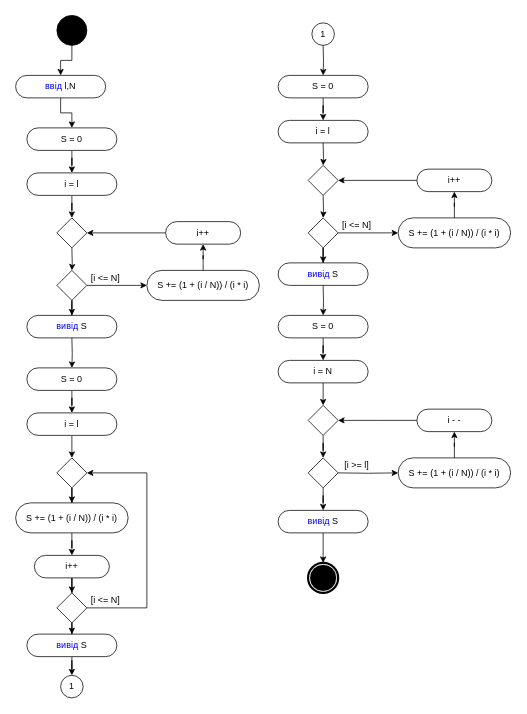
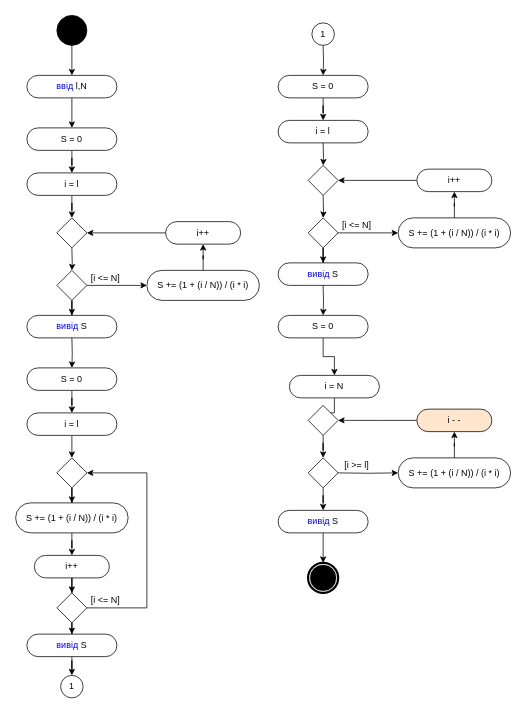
  <mxCell id="0" />
  <mxCell id="1" parent="0" />
  <mxCell id="2" value="" style="edgeStyle=orthogonalEdgeStyle;rounded=0;orthogonalLoop=1;jettySize=auto;html=1;" edge="1" parent="1" source="3" target="6"><mxGeometry relative="1" as="geometry" /></mxCell>
  <mxCell id="3" value="" style="ellipse;whiteSpace=wrap;html=1;rounded=0;shadow=0;comic=0;labelBackgroundColor=none;strokeWidth=1;fillColor=#000000;fontFamily=Verdana;fontSize=12;align=center;" parent="1" vertex="1"><mxGeometry x="75" y="20" width="40" height="40" as="geometry" /></mxCell>
  <mxCell id="4" value="" style="shape=mxgraph.bpmn.shape;html=1;verticalLabelPosition=bottom;labelBackgroundColor=#ffffff;verticalAlign=top;perimeter=ellipsePerimeter;outline=end;symbol=terminate;rounded=0;shadow=0;comic=0;strokeWidth=1;fontFamily=Verdana;fontSize=12;align=center;" parent="1" vertex="1"><mxGeometry x="410" y="750" width="40" height="40" as="geometry" /></mxCell>
  <mxCell id="5" value="" style="edgeStyle=orthogonalEdgeStyle;rounded=0;orthogonalLoop=1;jettySize=auto;html=1;entryX=0.5;entryY=0;entryDx=0;entryDy=0;" edge="1" parent="1" source="6" target="8"><mxGeometry relative="1" as="geometry" /></mxCell>
- <mxCell id="6" value="&lt;font color=&quot;#0000ff&quot;&gt;ввід&lt;/font&gt; l,N" style="rounded=1;whiteSpace=wrap;html=1;arcSize=50;" vertex="1" parent="1"><mxGeometry x="20" y="100" width="120" height="30" as="geometry" /></mxCell>
+ <mxCell id="6" value="&lt;font color=&quot;#0000ff&quot;&gt;ввід&lt;/font&gt; l,N" style="rounded=1;whiteSpace=wrap;html=1;arcSize=50;" vertex="1" parent="1"><mxGeometry x="35" y="100" width="120" height="30" as="geometry" /></mxCell>
  <mxCell id="7" value="" style="edgeStyle=orthogonalEdgeStyle;rounded=0;orthogonalLoop=1;jettySize=auto;html=1;" edge="1" parent="1" source="8" target="10"><mxGeometry relative="1" as="geometry" /></mxCell>
  <mxCell id="8" value="S = 0" style="rounded=1;whiteSpace=wrap;html=1;arcSize=50;" vertex="1" parent="1"><mxGeometry x="35" y="170" width="120" height="30" as="geometry" /></mxCell>
  <mxCell id="9" value="" style="edgeStyle=orthogonalEdgeStyle;rounded=0;orthogonalLoop=1;jettySize=auto;html=1;" edge="1" parent="1" source="10" target="11"><mxGeometry relative="1" as="geometry" /></mxCell>
  <mxCell id="10" value="i = l" style="rounded=1;whiteSpace=wrap;html=1;arcSize=50;" vertex="1" parent="1"><mxGeometry x="35" y="230" width="120" height="30" as="geometry" /></mxCell>
  <mxCell id="11" value="" style="rhombus;whiteSpace=wrap;html=1;" vertex="1" parent="1"><mxGeometry x="75" y="290" width="40" height="40" as="geometry" /></mxCell>
  <mxCell id="12" value="" style="edgeStyle=orthogonalEdgeStyle;rounded=0;orthogonalLoop=1;jettySize=auto;html=1;" edge="1" parent="1" target="15"><mxGeometry relative="1" as="geometry"><mxPoint x="95" y="330" as="sourcePoint" /></mxGeometry></mxCell>
  <mxCell id="13" value="" style="edgeStyle=orthogonalEdgeStyle;rounded=0;orthogonalLoop=1;jettySize=auto;html=1;" edge="1" parent="1" source="15" target="17"><mxGeometry relative="1" as="geometry" /></mxCell>
  <mxCell id="14" value="" style="edgeStyle=orthogonalEdgeStyle;rounded=0;orthogonalLoop=1;jettySize=auto;html=1;" edge="1" parent="1" source="15" target="21"><mxGeometry relative="1" as="geometry" /></mxCell>
  <mxCell id="15" value="" style="rhombus;whiteSpace=wrap;html=1;" vertex="1" parent="1"><mxGeometry x="75" y="360" width="40" height="40" as="geometry" /></mxCell>
  <mxCell id="16" value="" style="edgeStyle=orthogonalEdgeStyle;rounded=0;orthogonalLoop=1;jettySize=auto;html=1;" edge="1" parent="1" source="17" target="19"><mxGeometry relative="1" as="geometry" /></mxCell>
  <mxCell id="17" value="&lt;span&gt;S += (1 + (i / N)) / (i * i)&lt;/span&gt;" style="rounded=1;whiteSpace=wrap;html=1;arcSize=50;" vertex="1" parent="1"><mxGeometry x="195" y="360" width="150" height="40" as="geometry" /></mxCell>
  <mxCell id="18" value="" style="edgeStyle=orthogonalEdgeStyle;rounded=0;orthogonalLoop=1;jettySize=auto;html=1;" edge="1" parent="1" source="19" target="11"><mxGeometry relative="1" as="geometry" /></mxCell>
  <mxCell id="19" value="&lt;span&gt;i++&lt;/span&gt;" style="rounded=1;whiteSpace=wrap;html=1;arcSize=50;" vertex="1" parent="1"><mxGeometry x="220" y="295" width="100" height="30" as="geometry" /></mxCell>
  <mxCell id="20" value="[i &amp;lt;= N]" style="text;html=1;strokeColor=none;fillColor=none;align=center;verticalAlign=middle;whiteSpace=wrap;rounded=0;" vertex="1" parent="1"><mxGeometry x="115" y="360" width="50" height="20" as="geometry" /></mxCell>
  <mxCell id="21" value="&lt;font color=&quot;#0000ff&quot;&gt;вивід&lt;/font&gt;&amp;nbsp;S" style="rounded=1;whiteSpace=wrap;html=1;arcSize=50;" vertex="1" parent="1"><mxGeometry x="35" y="420" width="120" height="30" as="geometry" /></mxCell>
  <mxCell id="22" value="" style="edgeStyle=orthogonalEdgeStyle;rounded=0;orthogonalLoop=1;jettySize=auto;html=1;entryX=0.5;entryY=0;entryDx=0;entryDy=0;" edge="1" parent="1" target="24"><mxGeometry relative="1" as="geometry"><mxPoint x="95" y="450" as="sourcePoint" /></mxGeometry></mxCell>
  <mxCell id="23" value="" style="edgeStyle=orthogonalEdgeStyle;rounded=0;orthogonalLoop=1;jettySize=auto;html=1;" edge="1" parent="1" source="24" target="26"><mxGeometry relative="1" as="geometry" /></mxCell>
  <mxCell id="24" value="S = 0" style="rounded=1;whiteSpace=wrap;html=1;arcSize=50;" vertex="1" parent="1"><mxGeometry x="35" y="490" width="120" height="30" as="geometry" /></mxCell>
  <mxCell id="25" value="" style="edgeStyle=orthogonalEdgeStyle;rounded=0;orthogonalLoop=1;jettySize=auto;html=1;" edge="1" parent="1" source="26"><mxGeometry relative="1" as="geometry"><mxPoint x="95" y="610" as="targetPoint" /></mxGeometry></mxCell>
  <mxCell id="26" value="i = l" style="rounded=1;whiteSpace=wrap;html=1;arcSize=50;" vertex="1" parent="1"><mxGeometry x="35" y="550" width="120" height="30" as="geometry" /></mxCell>
  <mxCell id="27" value="" style="edgeStyle=orthogonalEdgeStyle;rounded=0;orthogonalLoop=1;jettySize=auto;html=1;entryX=0.5;entryY=0;entryDx=0;entryDy=0;" edge="1" parent="1" source="28" target="30"><mxGeometry relative="1" as="geometry"><Array as="points" /></mxGeometry></mxCell>
  <mxCell id="28" value="" style="rhombus;whiteSpace=wrap;html=1;" vertex="1" parent="1"><mxGeometry x="75" y="610" width="40" height="40" as="geometry" /></mxCell>
  <mxCell id="29" value="" style="edgeStyle=orthogonalEdgeStyle;rounded=0;orthogonalLoop=1;jettySize=auto;html=1;" edge="1" parent="1" source="30" target="32"><mxGeometry relative="1" as="geometry" /></mxCell>
  <mxCell id="30" value="&lt;span&gt;S += (1 + (i / N)) / (i * i)&lt;/span&gt;" style="rounded=1;whiteSpace=wrap;html=1;arcSize=50;" vertex="1" parent="1"><mxGeometry x="20" y="670" width="150" height="40" as="geometry" /></mxCell>
  <mxCell id="31" style="edgeStyle=orthogonalEdgeStyle;rounded=0;orthogonalLoop=1;jettySize=auto;html=1;entryX=0.5;entryY=0;entryDx=0;entryDy=0;" edge="1" parent="1" source="32" target="35"><mxGeometry relative="1" as="geometry"><mxPoint x="195" y="800" as="targetPoint" /></mxGeometry></mxCell>
  <mxCell id="32" value="&lt;span&gt;i++&lt;/span&gt;" style="rounded=1;whiteSpace=wrap;html=1;arcSize=50;" vertex="1" parent="1"><mxGeometry x="45" y="740" width="100" height="30" as="geometry" /></mxCell>
  <mxCell id="33" style="edgeStyle=orthogonalEdgeStyle;rounded=0;orthogonalLoop=1;jettySize=auto;html=1;exitX=1;exitY=0.5;exitDx=0;exitDy=0;entryX=1;entryY=0.5;entryDx=0;entryDy=0;" edge="1" parent="1" source="35" target="28"><mxGeometry relative="1" as="geometry"><Array as="points"><mxPoint x="195" y="810" /><mxPoint x="195" y="630" /></Array></mxGeometry></mxCell>
  <mxCell id="34" value="" style="edgeStyle=orthogonalEdgeStyle;rounded=0;orthogonalLoop=1;jettySize=auto;html=1;" edge="1" parent="1" source="35" target="38"><mxGeometry relative="1" as="geometry" /></mxCell>
  <mxCell id="35" value="" style="rhombus;whiteSpace=wrap;html=1;" vertex="1" parent="1"><mxGeometry x="75" y="790" width="40" height="40" as="geometry" /></mxCell>
  <mxCell id="36" value="[i &amp;lt;= N]" style="text;html=1;strokeColor=none;fillColor=none;align=center;verticalAlign=middle;whiteSpace=wrap;rounded=0;" vertex="1" parent="1"><mxGeometry x="115" y="790" width="50" height="20" as="geometry" /></mxCell>
  <mxCell id="37" value="" style="edgeStyle=orthogonalEdgeStyle;rounded=0;orthogonalLoop=1;jettySize=auto;html=1;" edge="1" parent="1" source="38" target="39"><mxGeometry relative="1" as="geometry" /></mxCell>
  <mxCell id="38" value="&lt;font color=&quot;#0000ff&quot;&gt;вивід&lt;/font&gt;&amp;nbsp;S" style="rounded=1;whiteSpace=wrap;html=1;arcSize=50;" vertex="1" parent="1"><mxGeometry x="35" y="845" width="120" height="30" as="geometry" /></mxCell>
  <mxCell id="39" value="1" style="ellipse;whiteSpace=wrap;html=1;aspect=fixed;" vertex="1" parent="1"><mxGeometry x="80" y="900" width="30" height="30" as="geometry" /></mxCell>
  <mxCell id="40" value="1" style="ellipse;whiteSpace=wrap;html=1;aspect=fixed;" vertex="1" parent="1"><mxGeometry x="415" y="30" width="30" height="30" as="geometry" /></mxCell>
  <mxCell id="41" value="" style="edgeStyle=orthogonalEdgeStyle;rounded=0;orthogonalLoop=1;jettySize=auto;html=1;entryX=0.5;entryY=0;entryDx=0;entryDy=0;" edge="1" parent="1" target="43"><mxGeometry relative="1" as="geometry"><mxPoint x="430" y="60" as="sourcePoint" /></mxGeometry></mxCell>
  <mxCell id="42" value="" style="edgeStyle=orthogonalEdgeStyle;rounded=0;orthogonalLoop=1;jettySize=auto;html=1;" edge="1" parent="1" source="43" target="44"><mxGeometry relative="1" as="geometry" /></mxCell>
  <mxCell id="43" value="S = 0" style="rounded=1;whiteSpace=wrap;html=1;arcSize=50;" vertex="1" parent="1"><mxGeometry x="370" y="100" width="120" height="30" as="geometry" /></mxCell>
  <mxCell id="44" value="i = l" style="rounded=1;whiteSpace=wrap;html=1;arcSize=50;" vertex="1" parent="1"><mxGeometry x="370" y="160" width="120" height="30" as="geometry" /></mxCell>
  <mxCell id="45" value="" style="edgeStyle=orthogonalEdgeStyle;rounded=0;orthogonalLoop=1;jettySize=auto;html=1;" edge="1" parent="1" target="46"><mxGeometry relative="1" as="geometry"><mxPoint x="430" y="190" as="sourcePoint" /></mxGeometry></mxCell>
  <mxCell id="46" value="" style="rhombus;whiteSpace=wrap;html=1;" vertex="1" parent="1"><mxGeometry x="410" y="220" width="40" height="40" as="geometry" /></mxCell>
  <mxCell id="47" value="" style="edgeStyle=orthogonalEdgeStyle;rounded=0;orthogonalLoop=1;jettySize=auto;html=1;" edge="1" parent="1" target="50"><mxGeometry relative="1" as="geometry"><mxPoint x="430" y="260" as="sourcePoint" /></mxGeometry></mxCell>
  <mxCell id="48" value="" style="edgeStyle=orthogonalEdgeStyle;rounded=0;orthogonalLoop=1;jettySize=auto;html=1;" edge="1" parent="1" source="50" target="52"><mxGeometry relative="1" as="geometry" /></mxCell>
  <mxCell id="49" value="" style="edgeStyle=orthogonalEdgeStyle;rounded=0;orthogonalLoop=1;jettySize=auto;html=1;" edge="1" parent="1" source="50" target="56"><mxGeometry relative="1" as="geometry" /></mxCell>
  <mxCell id="50" value="" style="rhombus;whiteSpace=wrap;html=1;" vertex="1" parent="1"><mxGeometry x="410" y="290" width="40" height="40" as="geometry" /></mxCell>
  <mxCell id="51" value="" style="edgeStyle=orthogonalEdgeStyle;rounded=0;orthogonalLoop=1;jettySize=auto;html=1;" edge="1" parent="1" source="52" target="54"><mxGeometry relative="1" as="geometry" /></mxCell>
  <mxCell id="52" value="&lt;span&gt;S += (1 + (i / N)) / (i * i)&lt;/span&gt;" style="rounded=1;whiteSpace=wrap;html=1;arcSize=50;" vertex="1" parent="1"><mxGeometry x="530" y="290" width="150" height="40" as="geometry" /></mxCell>
  <mxCell id="53" value="" style="edgeStyle=orthogonalEdgeStyle;rounded=0;orthogonalLoop=1;jettySize=auto;html=1;" edge="1" parent="1" source="54" target="46"><mxGeometry relative="1" as="geometry" /></mxCell>
  <mxCell id="54" value="&lt;span&gt;i++&lt;/span&gt;" style="rounded=1;whiteSpace=wrap;html=1;arcSize=50;" vertex="1" parent="1"><mxGeometry x="555" y="225" width="100" height="30" as="geometry" /></mxCell>
  <mxCell id="55" value="[i &amp;lt;= N]" style="text;html=1;strokeColor=none;fillColor=none;align=center;verticalAlign=middle;whiteSpace=wrap;rounded=0;" vertex="1" parent="1"><mxGeometry x="450" y="290" width="50" height="20" as="geometry" /></mxCell>
  <mxCell id="56" value="&lt;font color=&quot;#0000ff&quot;&gt;вивід&lt;/font&gt;&amp;nbsp;S" style="rounded=1;whiteSpace=wrap;html=1;arcSize=50;" vertex="1" parent="1"><mxGeometry x="370" y="350" width="120" height="30" as="geometry" /></mxCell>
  <mxCell id="57" value="" style="edgeStyle=orthogonalEdgeStyle;rounded=0;orthogonalLoop=1;jettySize=auto;html=1;entryX=0.5;entryY=0;entryDx=0;entryDy=0;" edge="1" parent="1" target="59"><mxGeometry relative="1" as="geometry"><mxPoint x="430" y="380" as="sourcePoint" /></mxGeometry></mxCell>
  <mxCell id="58" value="" style="edgeStyle=orthogonalEdgeStyle;rounded=0;orthogonalLoop=1;jettySize=auto;html=1;" edge="1" parent="1" source="59" target="61"><mxGeometry relative="1" as="geometry" /></mxCell>
  <mxCell id="59" value="S = 0" style="rounded=1;whiteSpace=wrap;html=1;arcSize=50;" vertex="1" parent="1"><mxGeometry x="370" y="420" width="120" height="30" as="geometry" /></mxCell>
  <mxCell id="60" value="" style="edgeStyle=orthogonalEdgeStyle;rounded=0;orthogonalLoop=1;jettySize=auto;html=1;" edge="1" parent="1" source="61"><mxGeometry relative="1" as="geometry"><mxPoint x="430" y="540" as="targetPoint" /></mxGeometry></mxCell>
- <mxCell id="61" value="i = N" style="rounded=1;whiteSpace=wrap;html=1;arcSize=50;" vertex="1" parent="1"><mxGeometry x="370" y="480" width="120" height="30" as="geometry" /></mxCell>
+ <mxCell id="61" value="i = N" style="rounded=1;whiteSpace=wrap;html=1;arcSize=50;" vertex="1" parent="1"><mxGeometry x="385" y="500" width="120" height="30" as="geometry" /></mxCell>
  <mxCell id="62" value="" style="edgeStyle=orthogonalEdgeStyle;rounded=0;orthogonalLoop=1;jettySize=auto;html=1;" edge="1" parent="1" source="63" target="65"><mxGeometry relative="1" as="geometry" /></mxCell>
  <mxCell id="63" value="" style="rhombus;whiteSpace=wrap;html=1;" vertex="1" parent="1"><mxGeometry x="410" y="540" width="40" height="40" as="geometry" /></mxCell>
  <mxCell id="64" value="" style="edgeStyle=orthogonalEdgeStyle;rounded=0;orthogonalLoop=1;jettySize=auto;html=1;" edge="1" parent="1" source="65" target="73"><mxGeometry relative="1" as="geometry" /></mxCell>
  <mxCell id="65" value="" style="rhombus;whiteSpace=wrap;html=1;" vertex="1" parent="1"><mxGeometry x="410" y="610" width="40" height="40" as="geometry" /></mxCell>
  <mxCell id="66" value="" style="edgeStyle=orthogonalEdgeStyle;rounded=0;orthogonalLoop=1;jettySize=auto;html=1;" edge="1" parent="1" target="68"><mxGeometry relative="1" as="geometry"><mxPoint x="450" y="630" as="sourcePoint" /></mxGeometry></mxCell>
  <mxCell id="67" value="" style="edgeStyle=orthogonalEdgeStyle;rounded=0;orthogonalLoop=1;jettySize=auto;html=1;" edge="1" parent="1" source="68" target="70"><mxGeometry relative="1" as="geometry" /></mxCell>
  <mxCell id="68" value="&lt;span&gt;S += (1 + (i / N)) / (i * i)&lt;/span&gt;" style="rounded=1;whiteSpace=wrap;html=1;arcSize=50;" vertex="1" parent="1"><mxGeometry x="530" y="610" width="150" height="40" as="geometry" /></mxCell>
  <mxCell id="69" value="" style="edgeStyle=orthogonalEdgeStyle;rounded=0;orthogonalLoop=1;jettySize=auto;html=1;" edge="1" parent="1" source="70"><mxGeometry relative="1" as="geometry"><mxPoint x="450" y="560" as="targetPoint" /></mxGeometry></mxCell>
- <mxCell id="70" value="&lt;span&gt;i - -&lt;/span&gt;" style="rounded=1;whiteSpace=wrap;html=1;arcSize=50;" vertex="1" parent="1"><mxGeometry x="555" y="545" width="100" height="30" as="geometry" /></mxCell>
+ <mxCell id="70" value="&lt;span&gt;i - -&lt;/span&gt;" style="rounded=1;whiteSpace=wrap;html=1;arcSize=50;fillColor=#ffe6cc;" vertex="1" parent="1"><mxGeometry x="555" y="545" width="100" height="30" as="geometry" /></mxCell>
  <mxCell id="71" value="[i &amp;gt;= l]" style="text;html=1;strokeColor=none;fillColor=none;align=center;verticalAlign=middle;whiteSpace=wrap;rounded=0;" vertex="1" parent="1"><mxGeometry x="450" y="610" width="50" height="20" as="geometry" /></mxCell>
  <mxCell id="72" value="" style="edgeStyle=orthogonalEdgeStyle;rounded=0;orthogonalLoop=1;jettySize=auto;html=1;" edge="1" parent="1" source="73" target="4"><mxGeometry relative="1" as="geometry" /></mxCell>
  <mxCell id="73" value="&lt;font color=&quot;#0000ff&quot;&gt;вивід&lt;/font&gt;&amp;nbsp;S" style="rounded=1;whiteSpace=wrap;html=1;arcSize=50;" vertex="1" parent="1"><mxGeometry x="370" y="680" width="120" height="30" as="geometry" /></mxCell>
